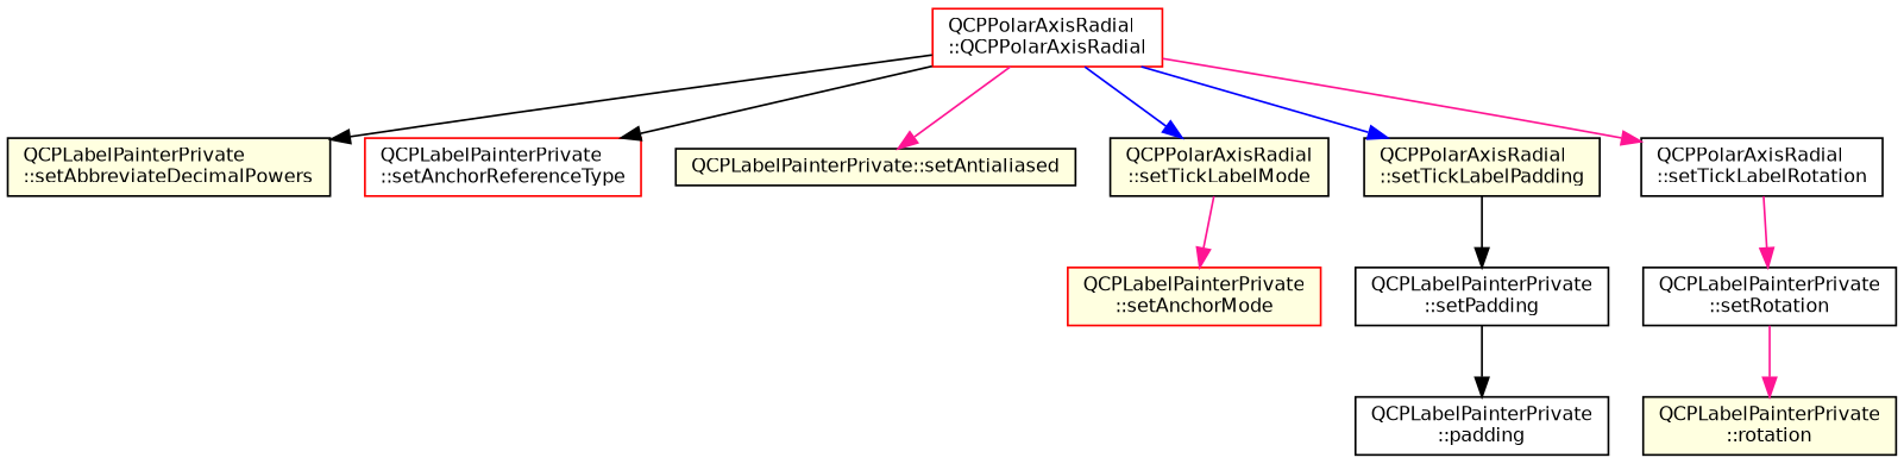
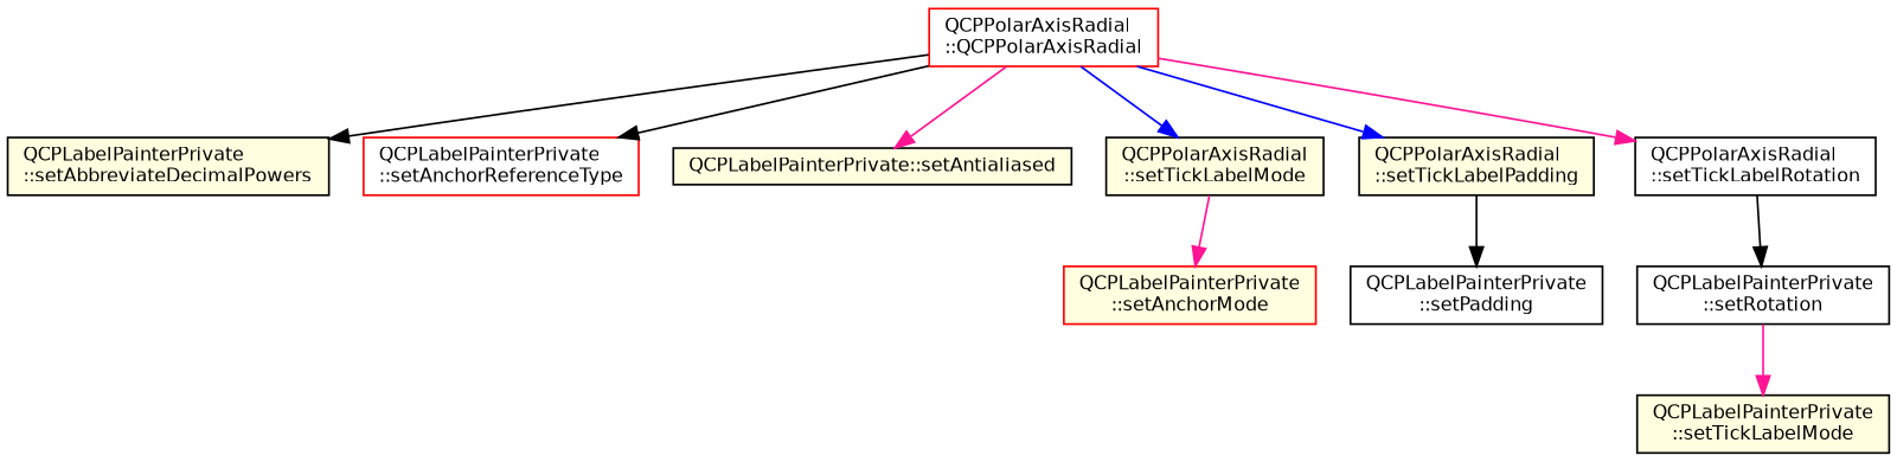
  digraph {
    rankdir=TB
    node [color=black fillcolor=white fontname=Helvetica fontsize=10 shape=record style=filled]
    edge [color=deeppink fontname=Helvetica fontsize=10 labelfontname=Helvetica labelfontsize=10 style=solid]
    n1 [color=red fontcolor=black height=0.2 label="QCPPolarAxisRadial\l::QCPPolarAxisRadial" width=0.4]
    n2 [fillcolor=lightyellow height=0.2 label="QCPLabelPainterPrivate\l::setAbbreviateDecimalPowers" width=0.4]
    n3 [color=red height=0.2 label="QCPLabelPainterPrivate\l::setAnchorReferenceType" width=0.4]
    n4 [fillcolor=lightyellow height=0.2 label="QCPLabelPainterPrivate::setAntialiased" width=0.4]
    n5 [fillcolor=lightyellow height=0.2 label="QCPPolarAxisRadial\l::setTickLabelMode" width=0.4]
    n6 [fillcolor=lightyellow height=0.2 label="QCPPolarAxisRadial\l::setTickLabelPadding" width=0.4]
    n7 [height=0.2 label="QCPPolarAxisRadial\l::setTickLabelRotation" width=0.4]
    n8 [color=red fillcolor=lightyellow height=0.2 label="QCPLabelPainterPrivate\l::setAnchorMode" width=0.4]
    n9 [height=0.2 label="QCPLabelPainterPrivate\l::setPadding" width=0.4]
    n10 [height=0.2 label="QCPLabelPainterPrivate\l::setRotation" width=0.4]
-   n11 [height=0.2 label="QCPLabelPainterPrivate\l::padding" width=0.4]
-   n12 [fillcolor=lightyellow height=0.2 label="QCPLabelPainterPrivate\l::rotation" width=0.4]
+   n12 [fillcolor=lightyellow height=0.2 label="QCPLabelPainterPrivate\l::setTickLabelMode" width=0.4]
    n1 -> n2 [color=black]
    n1 -> n3 [color=black]
    n1 -> n4
    n1 -> n5 [color=blue]
    n1 -> n6 [color=blue]
    n1 -> n7
    n5 -> n8
    n6 -> n9 [color=black]
-   n7 -> n10
-   n9 -> n11 [color=black]
+   n7 -> n10 [color=black]
    n10 -> n12
  }
